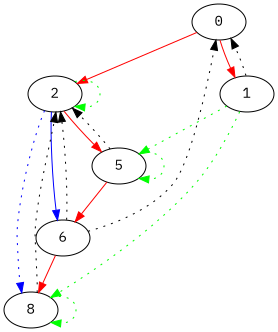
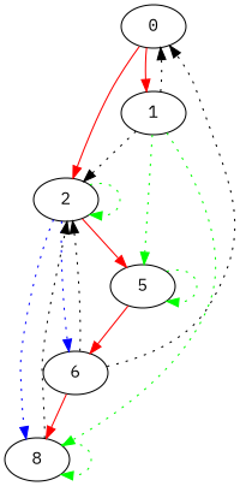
  digraph {
    fontname="IBM Plex Mono"
    node [fontname="IBM Plex Mono"]
    edge [color=red fontname="IBM Plex Mono" style=dotted]
    0
    2
    1
    n4 [label=8]
    5
    6
    0 -> 2 [style=""]
    0 -> 1 [style=""]
    2 -> 2 [color=green]
    2 -> n4 [color=blue]
    2 -> 5 [style=""]
-   2 -> 6 [color=blue style=solid]
+   2 -> 6 [color=blue]
    1 -> 0 [color=black]
    1 -> n4 [color=green]
    1 -> 5 [color=green]
    n4 -> 2 [color=black]
    n4 -> n4 [color=green]
-   5 -> 2 [color=black]
+   1 -> 2 [color=black]
    5 -> 5 [color=green]
    5 -> 6 [style=""]
    6 -> 0 [color=black]
    6 -> 2 [color=black]
    6 -> n4 [style=""]
  }
